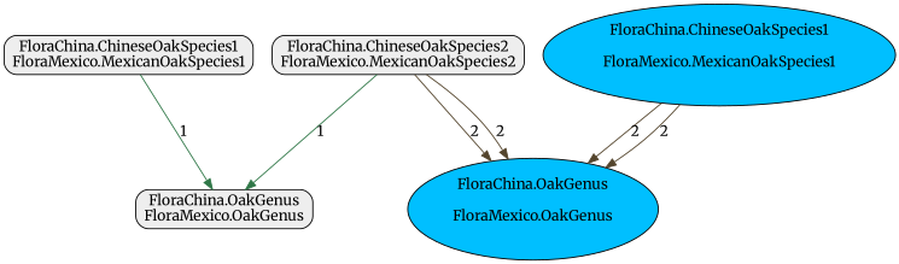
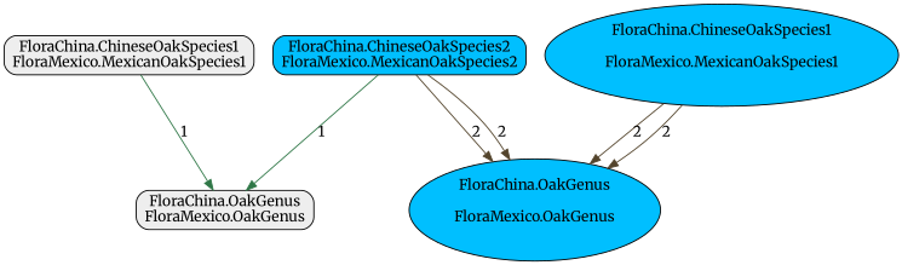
  digraph {
    rankdir=TB
    fontname=Merriweather
    node [fillcolor="#EEEEEE" shape=box style="filled,rounded" fontname=Merriweather]
    edge [color="#53442c" style=filled fontname=Merriweather]
    "FloraChina.ChineseOakSpecies1\nFloraMexico.MexicanOakSpecies1"
    "FloraChina.OakGenus\nFloraMexico.OakGenus"
-   "FloraChina.ChineseOakSpecies2\nFloraMexico.MexicanOakSpecies2"
+   "FloraChina.ChineseOakSpecies2\nFloraMexico.MexicanOakSpecies2" [fillcolor="#00BFFF"]
    "FloraChina.OakGenus\n\nFloraMexico.OakGenus\n\n" [fillcolor="#00BFFF" shape=oval]
    "FloraChina.ChineseOakSpecies1\n\nFloraMexico.MexicanOakSpecies1\n\n" [fillcolor="#00BFFF" shape=oval]
    "FloraChina.ChineseOakSpecies1\nFloraMexico.MexicanOakSpecies1" -> "FloraChina.OakGenus\nFloraMexico.OakGenus" [color="#2f7747" label=1]
    "FloraChina.ChineseOakSpecies2\nFloraMexico.MexicanOakSpecies2" -> "FloraChina.OakGenus\nFloraMexico.OakGenus" [color="#2f7747" label=1]
    "FloraChina.ChineseOakSpecies2\nFloraMexico.MexicanOakSpecies2" -> "FloraChina.OakGenus\n\nFloraMexico.OakGenus\n\n" [label=2]
    "FloraChina.ChineseOakSpecies2\nFloraMexico.MexicanOakSpecies2" -> "FloraChina.OakGenus\n\nFloraMexico.OakGenus\n\n" [label=2]
    "FloraChina.ChineseOakSpecies1\n\nFloraMexico.MexicanOakSpecies1\n\n" -> "FloraChina.OakGenus\n\nFloraMexico.OakGenus\n\n" [label=2]
    "FloraChina.ChineseOakSpecies1\n\nFloraMexico.MexicanOakSpecies1\n\n" -> "FloraChina.OakGenus\n\nFloraMexico.OakGenus\n\n" [label=2]
  }
